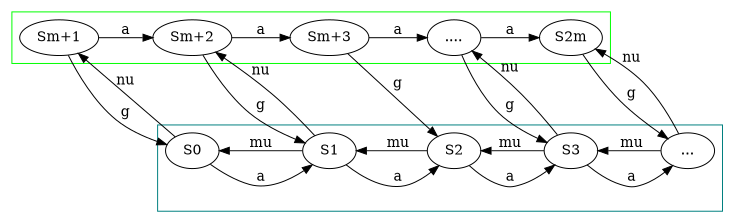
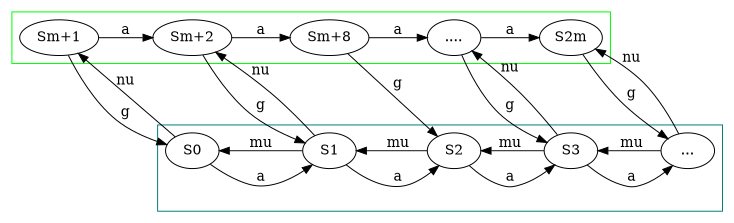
  digraph {
    rankdir=LR
    S0
    S1
    S2
    S3
    "..."
    "Sm+1"
    "Sm+2"
-   "Sm+3"
+   "Sm+3" [label="Sm+8"]
    "...."
    S2m
    subgraph cluster_1 {
      color=teal
      S0
      S1
      S2
      S3
      "..."
    }
    subgraph cluster_2 {
      color=green
      "Sm+1"
      "Sm+2"
      "Sm+3"
      "...."
      S2m
    }
    S0 -> S1 [label=a]
    S0 -> "Sm+1" [label=nu]
    S1 -> S0 [label=mu]
    S1 -> S2 [label=a]
    S1 -> "Sm+2" [label=nu]
    S2 -> S1 [label=mu]
    S2 -> S3 [label=a]
    S3 -> S2 [label=mu]
    S3 -> "..." [label=a shape=plaintext]
    S3 -> "...." [label=nu]
    "..." -> S3 [label=mu shape=plaintext]
    "..." -> S2m [label=nu]
    "Sm+1" -> S0 [label=g]
    "Sm+1" -> "Sm+2" [label=a]
    "Sm+2" -> S1 [label=g]
    "Sm+2" -> "Sm+3" [label=a]
    "Sm+3" -> S2 [label=g]
    "Sm+3" -> "...." [label=a]
    "...." -> S3 [label=g]
    "...." -> S2m [label=a]
    S2m -> "..." [label=g]
  }
